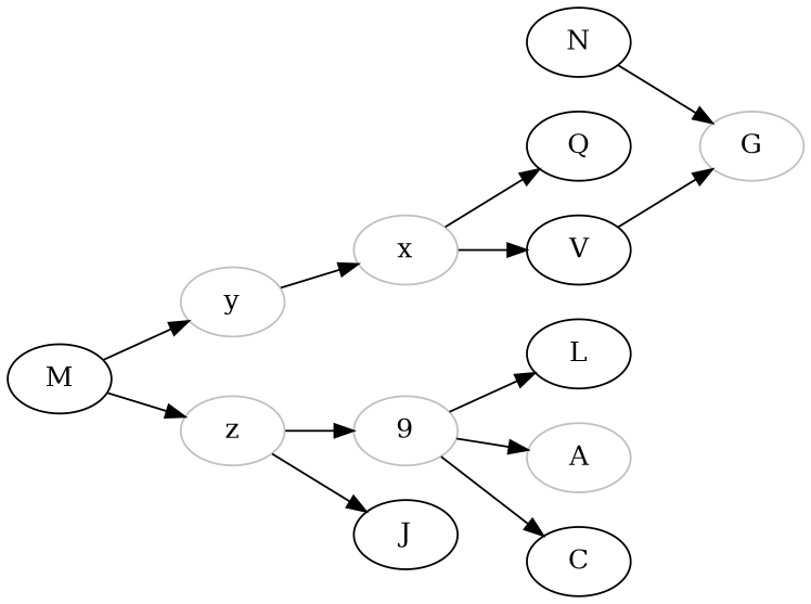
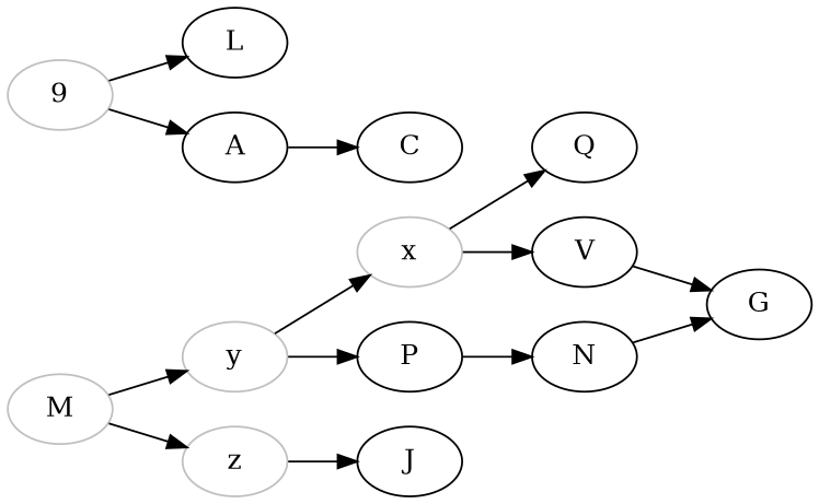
  digraph {
    rankdir=LR
    y [color=grey]
    x [color=grey]
+   P
    Q
    V
    N
-   G [color=grey]
+   G
    z [color=grey]
    n9 [color=grey label=9]
    J
    L
-   A [color=grey]
+   A
    C
-   M
+   M [color=grey]
    y -> x
+   y -> P
    x -> Q
    x -> V
+   P -> N
    V -> G
    N -> G
-   z -> n9
    z -> J
    n9 -> L
    n9 -> A
-   n9 -> C
+   A -> C
    M -> y
    M -> z
  }
